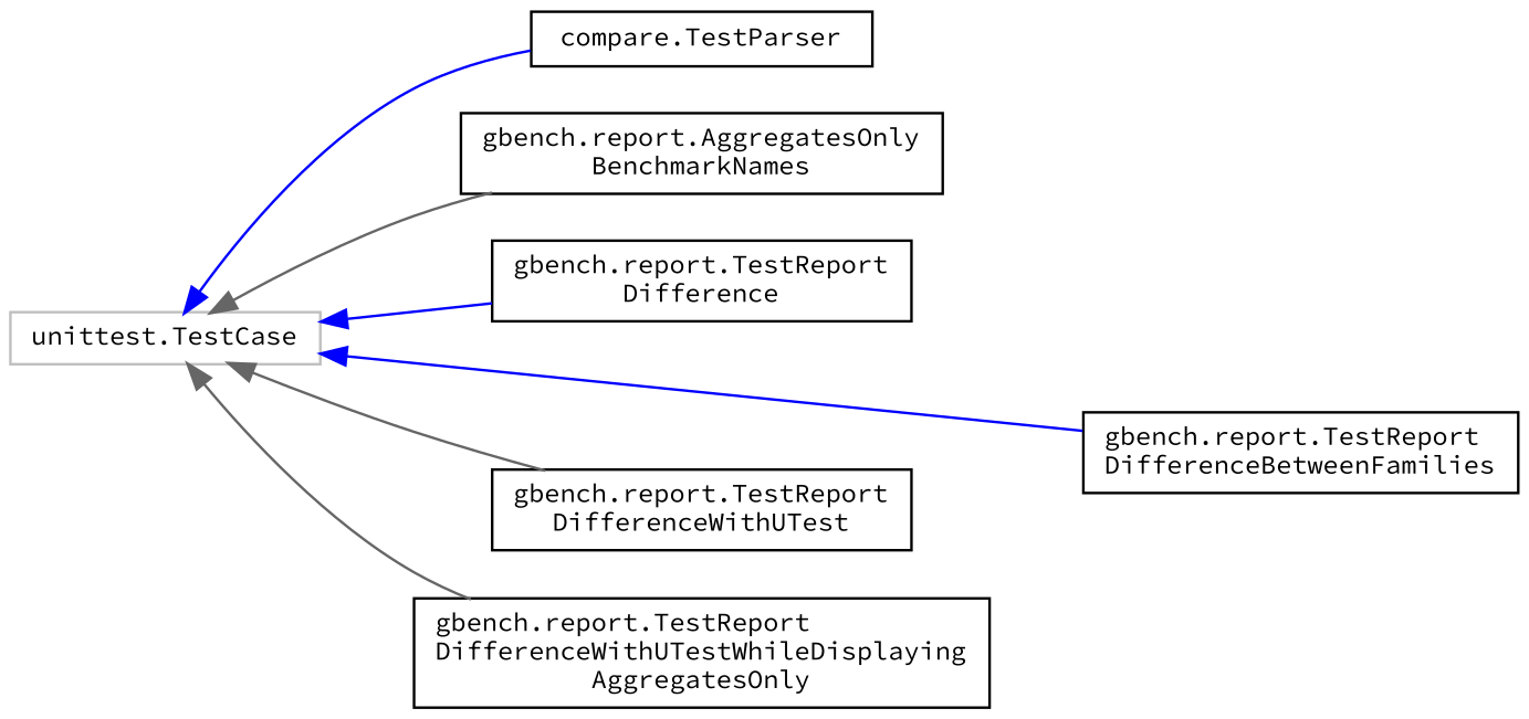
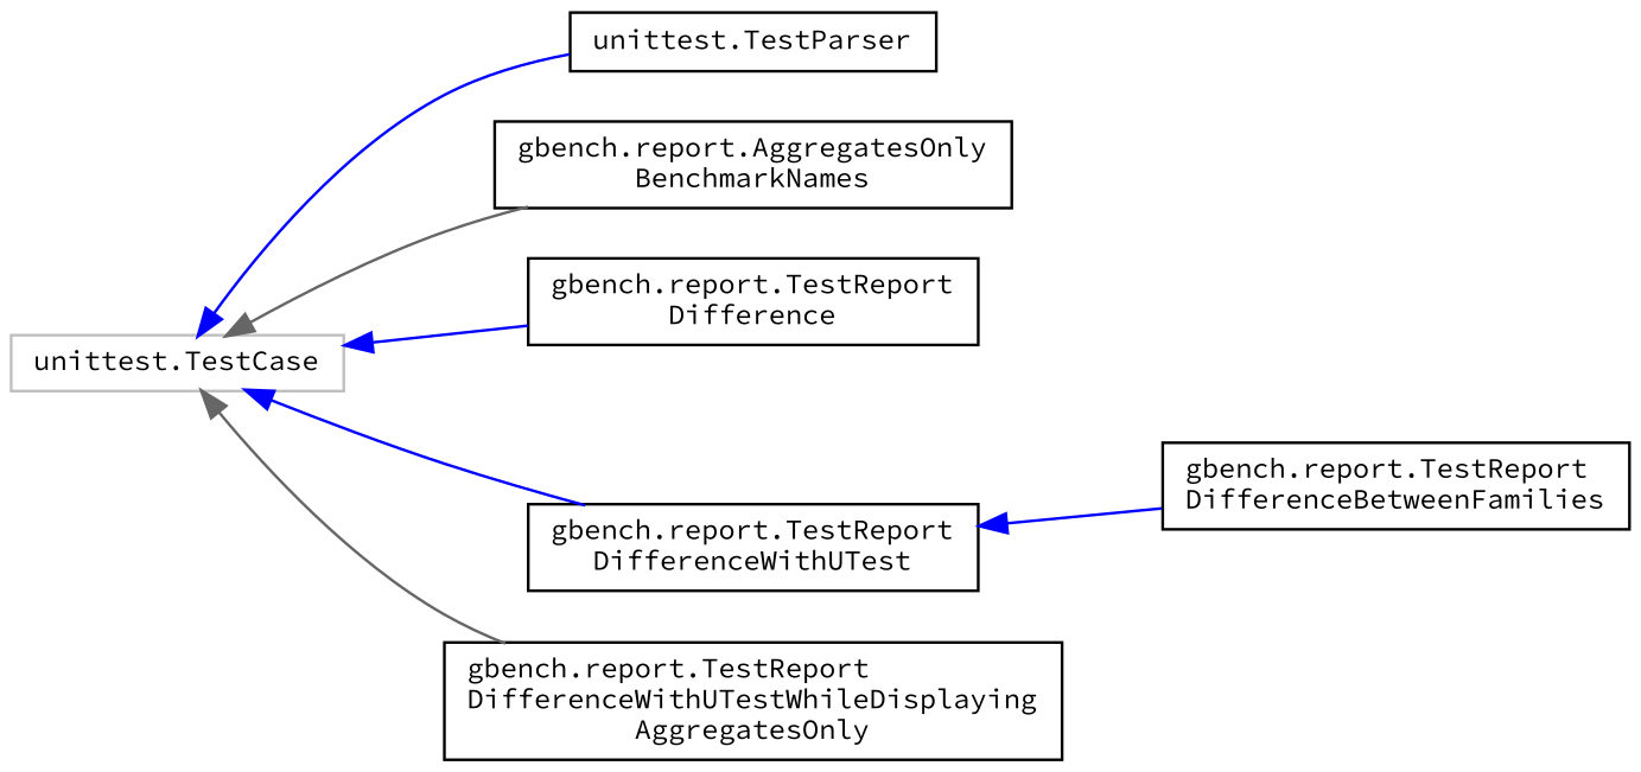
  digraph {
    fontname="Source Code Pro"
    rankdir=LR
    node [color=black fillcolor=white fontname="Source Code Pro" fontsize=10 shape=record style=filled]
    edge [color=blue dir=back fontname="Source Code Pro" fontsize=10 labelfontname=Helvetica labelfontsize=10 style=solid]
    n1 [color=grey75 height=0.2 label="unittest.TestCase" width=0.4]
-   n2 [height=0.2 label="compare.TestParser" width=0.4]
+   n2 [height=0.2 label="unittest.TestParser" width=0.4]
    n3 [height=0.2 label="gbench.report.AggregatesOnly\lBenchmarkNames" width=0.4]
    n4 [height=0.2 label="gbench.report.TestReport\lDifference" width=0.4]
    n5 [height=0.2 label="gbench.report.TestReport\lDifferenceBetweenFamilies" width=0.4]
    n6 [height=0.2 label="gbench.report.TestReport\lDifferenceWithUTest" width=0.4]
    n7 [height=0.2 label="gbench.report.TestReport\lDifferenceWithUTestWhileDisplaying\lAggregatesOnly" width=0.4]
    n1 -> n2
    n1 -> n3 [color=gray40]
    n1 -> n4
-   n1 -> n5
-   n1 -> n6 [color=gray40]
+   n6 -> n5
+   n1 -> n6
    n1 -> n7 [color=gray40]
  }
